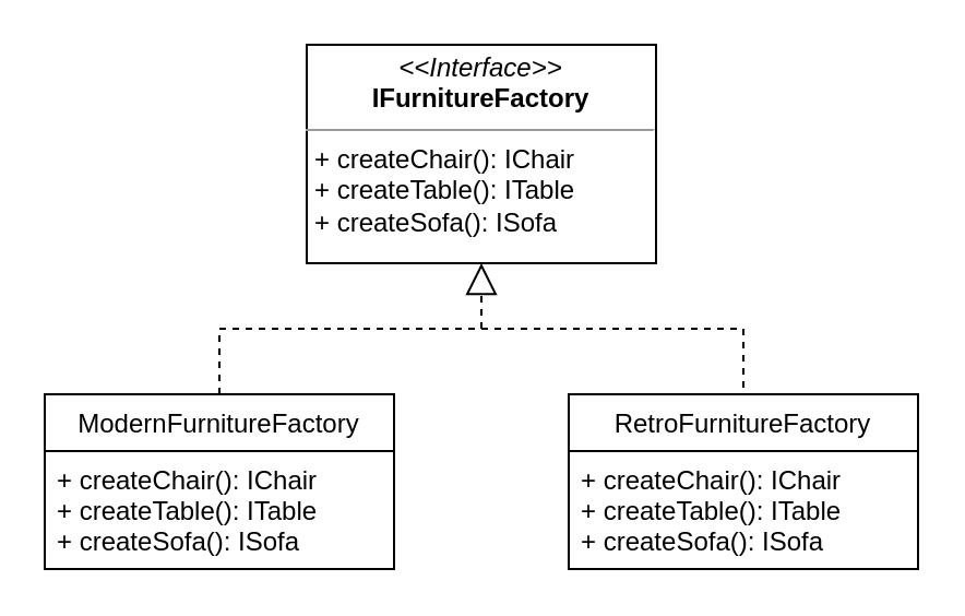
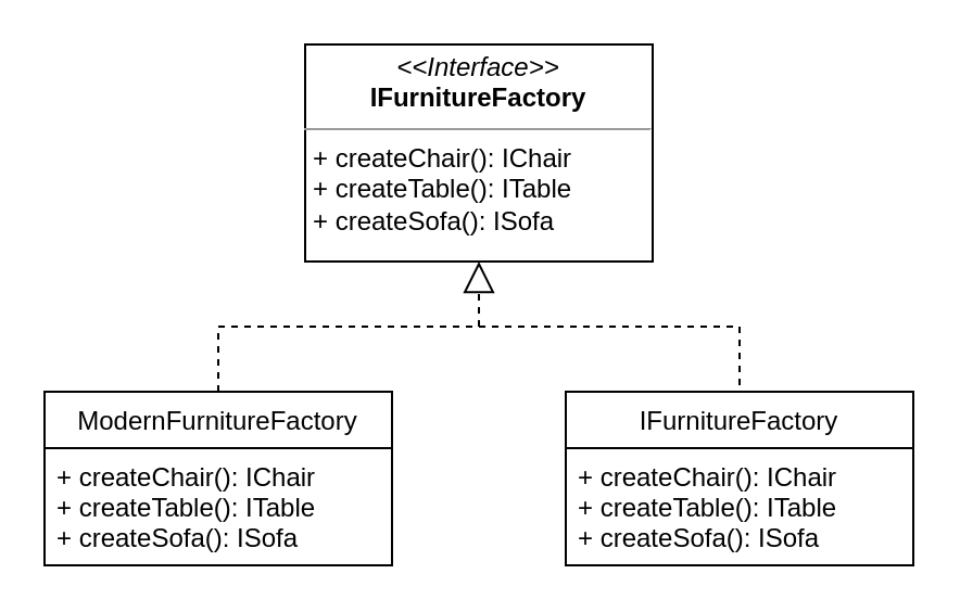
  <mxCell id="0" />
  <mxCell id="1" parent="0" />
  <mxCell id="2" value="&lt;p style=&quot;margin:0px;margin-top:4px;text-align:center;&quot;&gt;&lt;i&gt;&amp;lt;&amp;lt;Interface&amp;gt;&amp;gt;&lt;/i&gt;&lt;br&gt;&lt;b&gt;IFurnitureFactory&lt;/b&gt;&lt;/p&gt;&lt;hr size=&quot;1&quot;&gt;&lt;p style=&quot;margin:0px;margin-left:4px;&quot;&gt;&lt;/p&gt;&lt;p style=&quot;margin:0px;margin-left:4px;&quot;&gt;+ createChair(): IChair&lt;/p&gt;&lt;p style=&quot;margin:0px;margin-left:4px;&quot;&gt;+ createTable(): ITable&lt;/p&gt;&lt;p style=&quot;margin:0px;margin-left:4px;&quot;&gt;+ createSofa(): ISofa&lt;/p&gt;" style="verticalAlign=top;align=left;overflow=fill;fontSize=12;fontFamily=Helvetica;html=1;" vertex="1" parent="1"><mxGeometry x="140" y="20" width="160" height="100" as="geometry" /></mxCell>
  <mxCell id="3" value="ModernFurnitureFactory" style="swimlane;fontStyle=0;childLayout=stackLayout;horizontal=1;startSize=26;fillColor=none;horizontalStack=0;resizeParent=1;resizeParentMax=0;resizeLast=0;collapsible=1;marginBottom=0;" vertex="1" parent="1"><mxGeometry x="20" y="180" width="160" height="80" as="geometry" /></mxCell>
  <mxCell id="4" value="+ createChair(): IChair&#10;+ createTable(): ITable&#10;+ createSofa(): ISofa&#10;" style="text;strokeColor=none;fillColor=none;align=left;verticalAlign=top;spacingLeft=4;spacingRight=4;overflow=hidden;rotatable=0;points=[[0,0.5],[1,0.5]];portConstraint=eastwest;" vertex="1" parent="3"><mxGeometry y="26" width="160" height="54" as="geometry" /></mxCell>
  <mxCell id="5" value="" style="endArrow=none;dashed=1;html=1;rounded=0;strokeColor=default;endSize=0;exitX=0.5;exitY=0;exitDx=0;exitDy=0;" edge="1" parent="3" source="3"><mxGeometry width="50" height="50" relative="1" as="geometry"><mxPoint x="80" y="-30" as="sourcePoint" /><mxPoint x="200" y="-30" as="targetPoint" /><Array as="points"><mxPoint x="80" y="-30" /></Array></mxGeometry></mxCell>
- <mxCell id="6" value="RetroFurnitureFactory" style="swimlane;fontStyle=0;childLayout=stackLayout;horizontal=1;startSize=26;fillColor=none;horizontalStack=0;resizeParent=1;resizeParentMax=0;resizeLast=0;collapsible=1;marginBottom=0;" vertex="1" parent="1"><mxGeometry x="260" y="180" width="160" height="80" as="geometry" /></mxCell>
+ <mxCell id="6" value="IFurnitureFactory" style="swimlane;fontStyle=0;childLayout=stackLayout;horizontal=1;startSize=26;fillColor=none;horizontalStack=0;resizeParent=1;resizeParentMax=0;resizeLast=0;collapsible=1;marginBottom=0;" vertex="1" parent="1"><mxGeometry x="260" y="180" width="160" height="80" as="geometry" /></mxCell>
  <mxCell id="7" value="+ createChair(): IChair&#10;+ createTable(): ITable&#10;+ createSofa(): ISofa&#10;" style="text;strokeColor=none;fillColor=none;align=left;verticalAlign=top;spacingLeft=4;spacingRight=4;overflow=hidden;rotatable=0;points=[[0,0.5],[1,0.5]];portConstraint=eastwest;" vertex="1" parent="6"><mxGeometry y="26" width="160" height="54" as="geometry" /></mxCell>
  <mxCell id="8" value="" style="endArrow=block;dashed=1;endFill=0;endSize=12;html=1;rounded=0;strokeColor=default;entryX=0.5;entryY=1;entryDx=0;entryDy=0;" edge="1" parent="1" target="2"><mxGeometry width="160" relative="1" as="geometry"><mxPoint x="220" y="150" as="sourcePoint" /><mxPoint x="240" y="340" as="targetPoint" /></mxGeometry></mxCell>
  <mxCell id="9" value="" style="endArrow=none;dashed=1;html=1;rounded=0;strokeColor=default;endSize=0;entryX=0.5;entryY=0;entryDx=0;entryDy=0;" edge="1" parent="1" target="6"><mxGeometry width="50" height="50" relative="1" as="geometry"><mxPoint x="220" y="150" as="sourcePoint" /><mxPoint x="340" y="150" as="targetPoint" /><Array as="points"><mxPoint x="340" y="150" /></Array></mxGeometry></mxCell>
